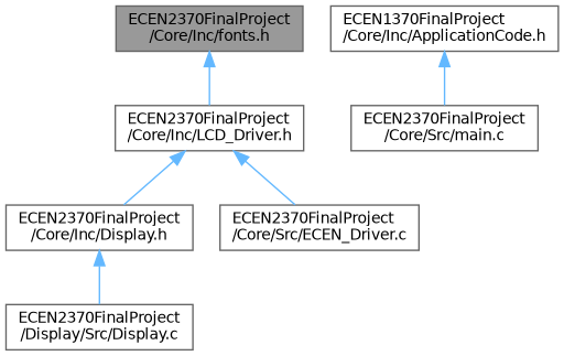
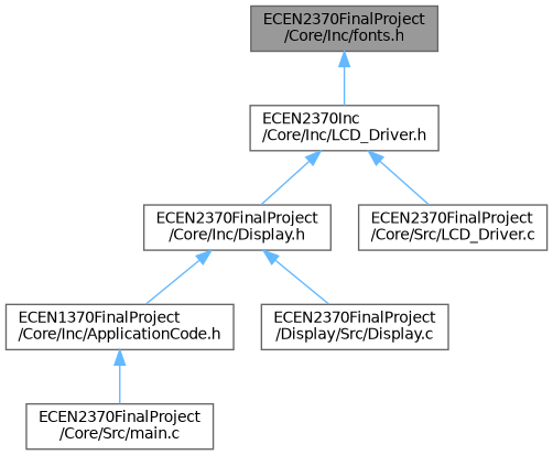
  digraph {
    node [color=grey40 fillcolor=white fontname=Helvetica fontsize=10 shape=box style=filled]
    edge [color=steelblue1 dir=back fontname=Helvetica fontsize=10 labelfontname=Helvetica labelfontsize=10 style=solid]
    n1 [color=gray40 fillcolor=grey60 fontcolor=black height=0.2 label="ECEN2370FinalProject\l/Core/Inc/fonts.h" width=0.4]
-   n2 [height=0.2 label="ECEN2370FinalProject\l/Core/Inc/LCD_Driver.h" width=0.4]
+   n2 [height=0.2 label="ECEN2370Inc\l/Core/Inc/LCD_Driver.h" width=0.4]
    n3 [height=0.2 label="ECEN2370FinalProject\l/Core/Inc/Display.h" width=0.4]
-   n4 [height=0.2 label="ECEN2370FinalProject\l/Core/Src/ECEN_Driver.c" width=0.4]
+   n4 [height=0.2 label="ECEN2370FinalProject\l/Core/Src/LCD_Driver.c" width=0.4]
    n5 [height=0.2 label="ECEN1370FinalProject\l/Core/Inc/ApplicationCode.h" width=0.4]
    n6 [height=0.2 label="ECEN2370FinalProject\l/Display/Src/Display.c" width=0.4]
    n7 [height=0.2 label="ECEN2370FinalProject\l/Core/Src/main.c" width=0.4]
    n1 -> n2
    n2 -> n3
    n2 -> n4
+   n3 -> n5
    n3 -> n6
    n5 -> n7
  }
